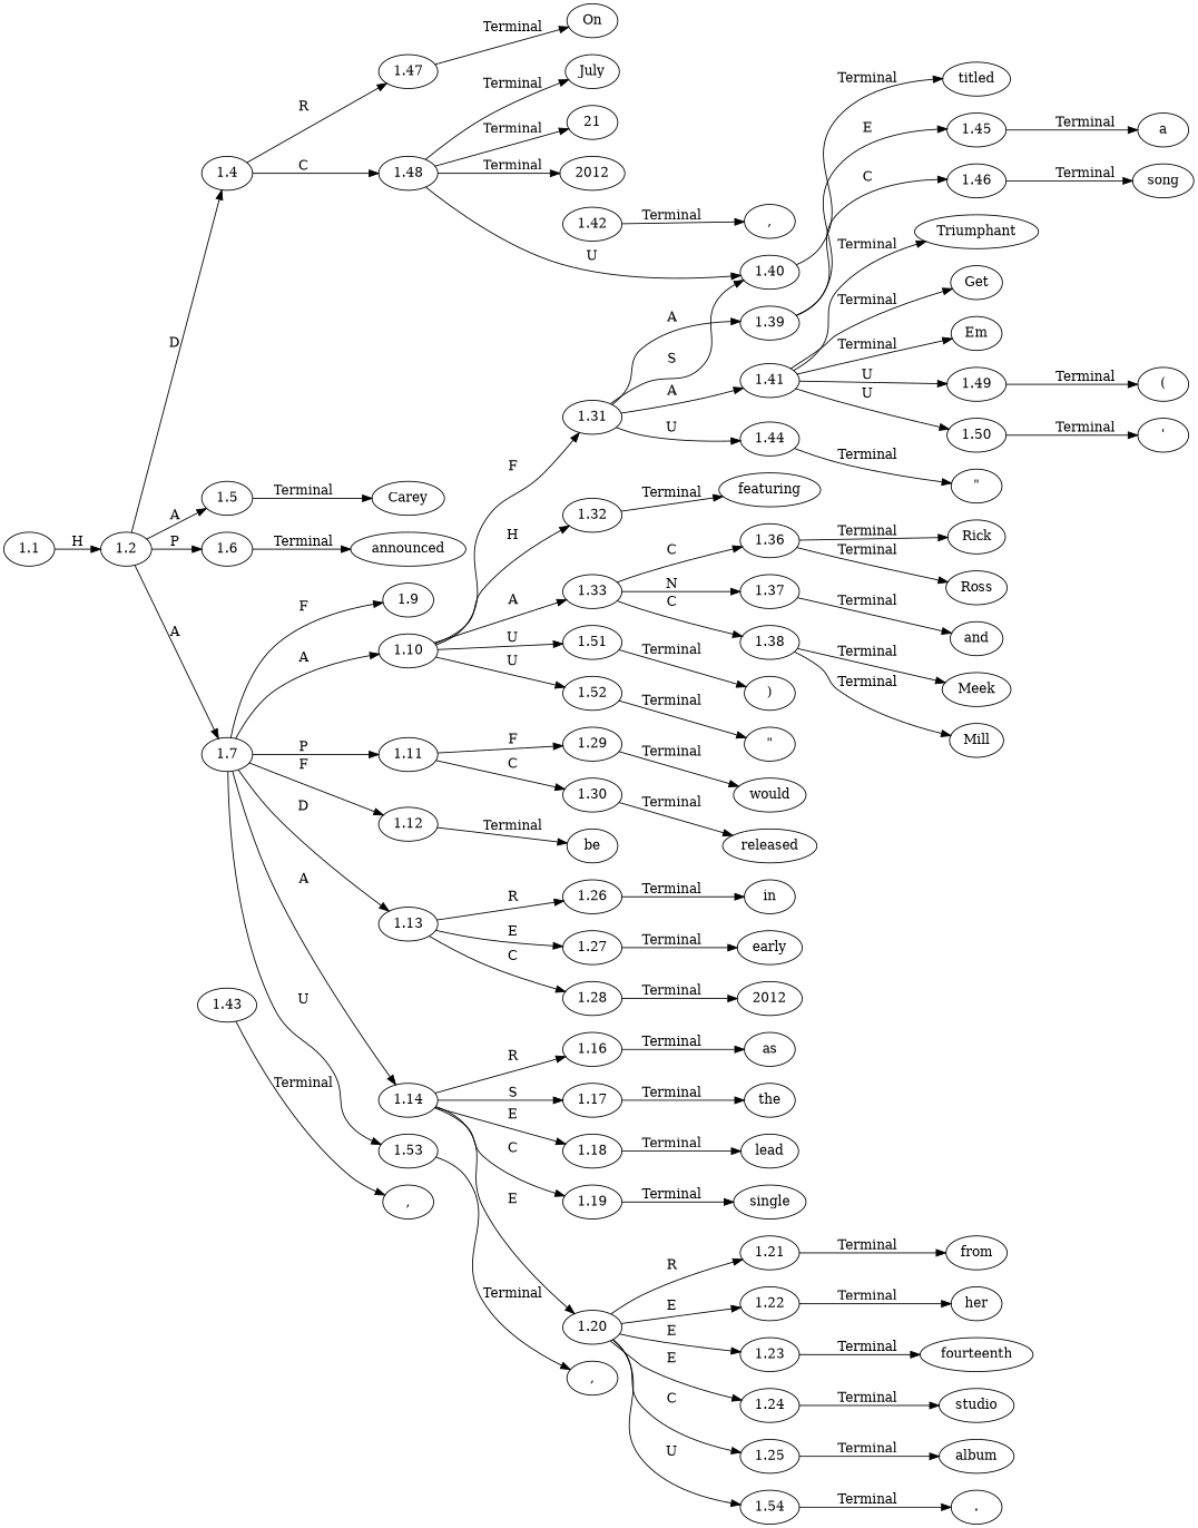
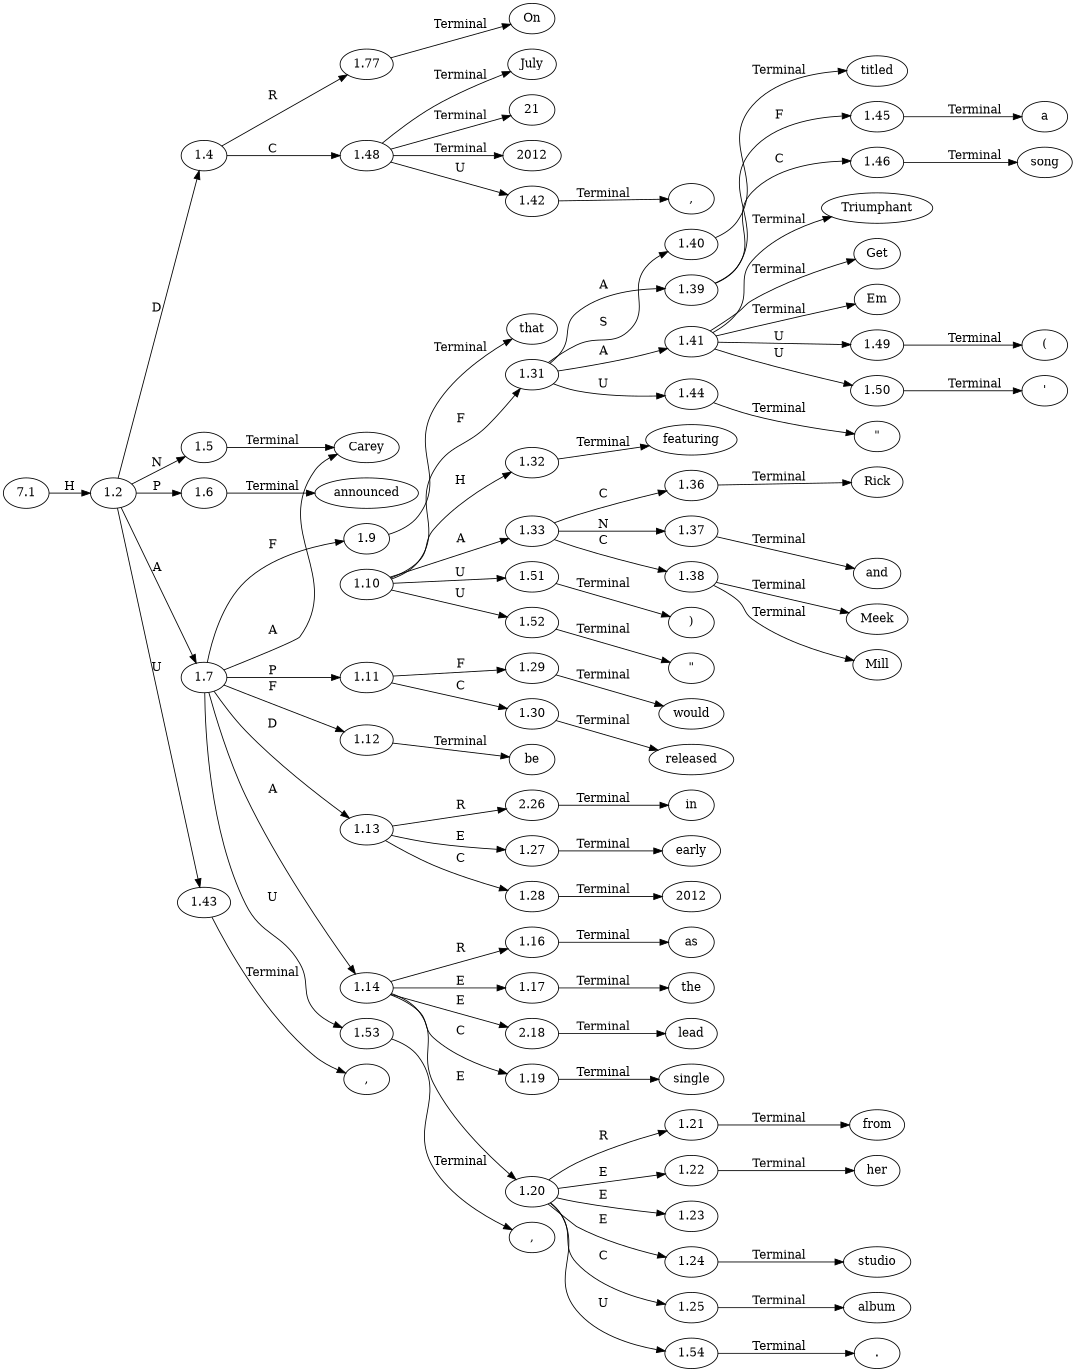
  digraph {
    rankdir=LR
    node [ordering=out]
    edge [ordering=out]
    n1 [label=On]
    n2 [label=a]
    n3 [label=song]
    n4 [label=titled]
    n5 [label="\""]
    n6 [label=Triumphant]
    n7 [label="("]
    n8 [label=Get]
    n9 [label="'"]
    n10 [label=Em]
    n11 [label=")"]
    n12 [label=July]
    n13 [label="\""]
    n14 [label=featuring]
    n15 [label=Rick]
-   n16 [label=Ross]
    n17 [label=and]
    n18 [label=Meek]
    n19 [label=Mill]
    n20 [label=","]
    n21 [label=would]
    n22 [label=be]
    n23 [label=21]
    n24 [label=released]
    n25 [label=in]
    n26 [label=early]
    n27 [label=2012]
    n28 [label=as]
    n29 [label=the]
    n30 [label=lead]
    n31 [label=single]
    n32 [label=from]
    n33 [label=","]
    n34 [label=her]
-   n35 [label=fourteenth]
    n36 [label=studio]
    n37 [label=album]
    n38 [label="."]
    n39 [label=2012]
    n40 [label=","]
    n41 [label=Carey]
    n42 [label=announced]
-   n44 [label=1.1]
+   n43 [label=that]
+   n44 [label=7.1]
    n45 [label=1.2]
    n46 [label=1.4]
    n47 [label=1.5]
    n48 [label=1.6]
    n49 [label=1.7]
    n50 [label=1.43]
-   n51 [label=1.47]
+   n51 [label=1.77]
    n52 [label=1.48]
    n53 [label=1.9]
    n54 [label=1.10]
    n55 [label=1.11]
    n56 [label=1.12]
    n57 [label=1.13]
    n58 [label=1.14]
    n59 [label=1.53]
    n60 [label=1.42]
    n61 [label=1.31]
    n62 [label=1.32]
    n63 [label=1.33]
    n64 [label=1.51]
    n65 [label=1.52]
    n66 [label=1.29]
    n67 [label=1.30]
-   n68 [label=1.26]
+   n68 [label=2.26]
    n69 [label=1.27]
    n70 [label=1.28]
    n71 [label=1.16]
    n72 [label=1.17]
-   n73 [label=1.18]
+   n73 [label=2.18]
    n74 [label=1.19]
    n75 [label=1.20]
    n76 [label=1.39]
    n77 [label=1.40]
    n78 [label=1.41]
    n79 [label=1.44]
    n80 [label=1.36]
    n81 [label=1.37]
    n82 [label=1.38]
    n83 [label=1.21]
    n84 [label=1.22]
    n85 [label=1.23]
    n86 [label=1.24]
    n87 [label=1.25]
    n88 [label=1.54]
    n89 [label=1.45]
    n90 [label=1.46]
    n91 [label=1.49]
    n92 [label=1.50]
    n44 -> n45 [label=H]
    n45 -> n46 [label=D]
-   n45 -> n47 [label=A]
+   n45 -> n47 [label=N]
    n45 -> n48 [label=P]
    n45 -> n49 [label=A]
+   n45 -> n50 [label=U]
    n46 -> n51 [label=R]
    n46 -> n52 [label=C]
    n47 -> n41 [label=Terminal]
    n48 -> n42 [label=Terminal]
    n49 -> n53 [label=F]
-   n49 -> n54 [label=A]
+   n49 -> n41 [label=A]
    n49 -> n55 [label=P]
    n49 -> n56 [label=F]
    n49 -> n57 [label=D]
    n49 -> n58 [label=A]
    n49 -> n59 [label=U]
    n50 -> n40 [label=Terminal]
    n51 -> n1 [label=Terminal]
    n52 -> n12 [label=Terminal]
    n52 -> n23 [label=Terminal]
    n52 -> n39 [label=Terminal]
-   n52 -> n77 [label=U]
+   n52 -> n60 [label=U]
+   n53 -> n43 [label=Terminal]
    n54 -> n61 [label=F]
    n54 -> n62 [label=H]
    n54 -> n63 [label=A]
    n54 -> n64 [label=U]
    n54 -> n65 [label=U]
    n55 -> n66 [label=F]
    n55 -> n67 [label=C]
    n56 -> n22 [label=Terminal]
    n57 -> n68 [label=R]
    n57 -> n69 [label=E]
    n57 -> n70 [label=C]
    n58 -> n71 [label=R]
-   n58 -> n72 [label=S]
+   n58 -> n72 [label=E]
    n58 -> n73 [label=E]
    n58 -> n74 [label=C]
    n58 -> n75 [label=E]
    n59 -> n20 [label=Terminal]
    n60 -> n33 [label=Terminal]
    n61 -> n76 [label=A]
    n61 -> n77 [label=S]
    n61 -> n78 [label=A]
    n61 -> n79 [label=U]
    n62 -> n14 [label=Terminal]
    n63 -> n80 [label=C]
    n63 -> n81 [label=N]
    n63 -> n82 [label=C]
    n64 -> n11 [label=Terminal]
    n65 -> n13 [label=Terminal]
    n66 -> n21 [label=Terminal]
    n67 -> n24 [label=Terminal]
    n68 -> n25 [label=Terminal]
    n69 -> n26 [label=Terminal]
    n70 -> n27 [label=Terminal]
    n71 -> n28 [label=Terminal]
    n72 -> n29 [label=Terminal]
    n73 -> n30 [label=Terminal]
    n74 -> n31 [label=Terminal]
    n75 -> n83 [label=R]
    n75 -> n84 [label=E]
    n75 -> n85 [label=E]
    n75 -> n86 [label=E]
    n75 -> n87 [label=C]
    n75 -> n88 [label=U]
-   n76 -> n89 [label=E]
+   n76 -> n89 [label=F]
    n76 -> n90 [label=C]
    n77 -> n4 [label=Terminal]
    n78 -> n6 [label=Terminal]
    n78 -> n8 [label=Terminal]
    n78 -> n10 [label=Terminal]
    n78 -> n91 [label=U]
    n78 -> n92 [label=U]
    n79 -> n5 [label=Terminal]
    n80 -> n15 [label=Terminal]
-   n80 -> n16 [label=Terminal]
    n81 -> n17 [label=Terminal]
    n82 -> n18 [label=Terminal]
    n82 -> n19 [label=Terminal]
    n83 -> n32 [label=Terminal]
    n84 -> n34 [label=Terminal]
-   n85 -> n35 [label=Terminal]
    n86 -> n36 [label=Terminal]
    n87 -> n37 [label=Terminal]
    n88 -> n38 [label=Terminal]
    n89 -> n2 [label=Terminal]
    n90 -> n3 [label=Terminal]
    n91 -> n7 [label=Terminal]
    n92 -> n9 [label=Terminal]
  }
